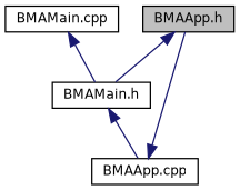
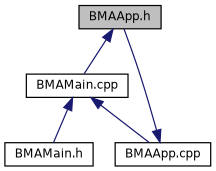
  digraph {
    node [color=black fillcolor=white fontname=Helvetica fontsize=10 shape=record style=filled]
    edge [color=midnightblue dir=back fontname=Helvetica fontsize=10 labelfontname=Helvetica labelfontsize=10 style=solid]
    n1 [fillcolor=grey75 fontcolor=black height=0.2 label="BMAApp.h" width=0.4]
    n2 [height=0.2 label="BMAMain.h" width=0.4]
    n3 [height=0.2 label="BMAApp.cpp" width=0.4]
    n4 [height=0.2 label="BMAMain.cpp" width=0.4]
-   n1 -> n2
-   n2 -> n3
+   n1 -> n4
+   n4 -> n3
    n3 -> n1
    n4 -> n2
  }
